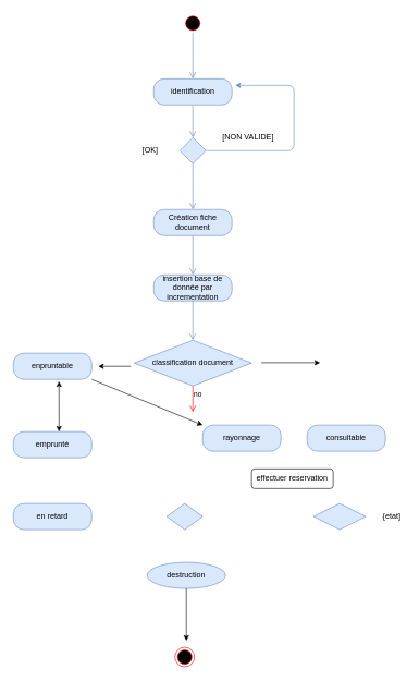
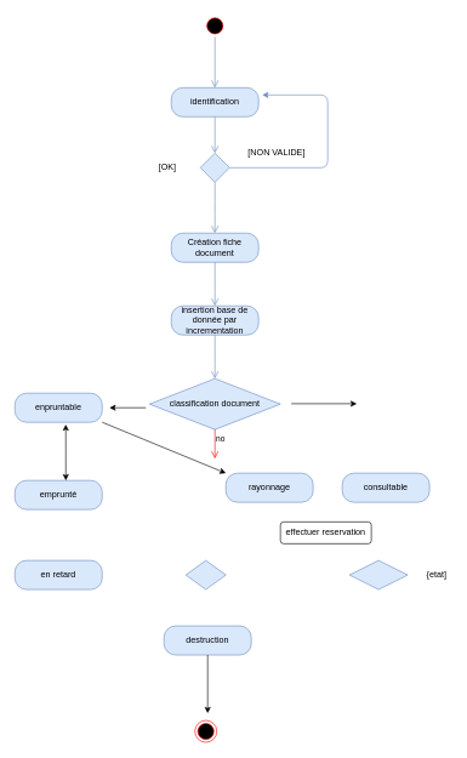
  <mxCell id="0" />
  <mxCell id="1" parent="0" />
  <mxCell id="2" value="" style="ellipse;html=1;shape=startState;fillColor=#000000;strokeColor=#ff0000;" parent="1" vertex="1"><mxGeometry x="280" y="20" width="30" height="30" as="geometry" /></mxCell>
  <mxCell id="3" value="" style="edgeStyle=orthogonalEdgeStyle;html=1;verticalAlign=bottom;endArrow=open;endSize=8;strokeColor=#6c8ebf;entryX=0.5;entryY=0;entryDx=0;entryDy=0;fillColor=#dae8fc;" parent="1" source="14" edge="1" target="16"><mxGeometry relative="1" as="geometry"><mxPoint x="295" y="200" as="targetPoint" /></mxGeometry></mxCell>
  <mxCell id="4" value="" style="edgeStyle=orthogonalEdgeStyle;html=1;verticalAlign=bottom;endArrow=open;endSize=8;strokeColor=#6c8ebf;entryX=0.5;entryY=0;entryDx=0;entryDy=0;fillColor=#dae8fc;" parent="1" source="16" edge="1"><mxGeometry relative="1" as="geometry"><mxPoint x="295" y="320" as="targetPoint" /></mxGeometry></mxCell>
  <mxCell id="5" value="Création fiche document" style="rounded=1;whiteSpace=wrap;html=1;arcSize=40;fillColor=#dae8fc;strokeColor=#6c8ebf;" parent="1" vertex="1"><mxGeometry x="235" y="320" width="120" height="40" as="geometry" /></mxCell>
  <mxCell id="6" value="" style="edgeStyle=orthogonalEdgeStyle;html=1;verticalAlign=bottom;endArrow=open;endSize=8;strokeColor=#6c8ebf;fillColor=#dae8fc;" parent="1" source="5" edge="1"><mxGeometry relative="1" as="geometry"><mxPoint x="295" y="420" as="targetPoint" /></mxGeometry></mxCell>
  <mxCell id="7" value="insertion base de donnée par incrementation" style="rounded=1;whiteSpace=wrap;html=1;arcSize=40;fillColor=#dae8fc;strokeColor=#6c8ebf;" parent="1" vertex="1"><mxGeometry x="235" y="420" width="120" height="40" as="geometry" /></mxCell>
  <mxCell id="8" value="" style="edgeStyle=orthogonalEdgeStyle;html=1;verticalAlign=bottom;endArrow=open;endSize=8;strokeColor=#6c8ebf;fillColor=#dae8fc;" parent="1" source="7" edge="1"><mxGeometry relative="1" as="geometry"><mxPoint x="295" y="520" as="targetPoint" /></mxGeometry></mxCell>
  <mxCell id="9" value="rayonnage" style="rounded=1;whiteSpace=wrap;html=1;arcSize=40;fillColor=#dae8fc;strokeColor=#6c8ebf;" parent="1" vertex="1"><mxGeometry x="310" y="650" width="120" height="40" as="geometry" /></mxCell>
  <mxCell id="10" value="" style="rhombus;whiteSpace=wrap;html=1;fillColor=#dae8fc;strokeColor=#6c8ebf;" parent="1" vertex="1"><mxGeometry x="480" y="770" width="80" height="40" as="geometry" /></mxCell>
  <mxCell id="11" value="" style="ellipse;html=1;shape=endState;fillColor=#000000;strokeColor=#ff0000;" parent="1" vertex="1"><mxGeometry x="267.5" y="990" width="30" height="30" as="geometry" /></mxCell>
  <mxCell id="12" value="classification document" style="rhombus;whiteSpace=wrap;html=1;fillColor=#dae8fc;strokeColor=#6c8ebf;" parent="1" vertex="1"><mxGeometry x="205" y="520" width="180" height="70" as="geometry" /></mxCell>
  <mxCell id="13" value="no" style="edgeStyle=orthogonalEdgeStyle;html=1;align=left;verticalAlign=top;endArrow=open;endSize=8;strokeColor=#ff0000;" parent="1" source="12" edge="1"><mxGeometry x="-1" relative="1" as="geometry"><mxPoint x="295" y="630" as="targetPoint" /></mxGeometry></mxCell>
  <mxCell id="14" value="identification" style="rounded=1;whiteSpace=wrap;html=1;arcSize=40;fillColor=#dae8fc;strokeColor=#6c8ebf;" parent="1" vertex="1"><mxGeometry x="235" y="120" width="120" height="40" as="geometry" /></mxCell>
  <mxCell id="15" value="" style="edgeStyle=orthogonalEdgeStyle;html=1;verticalAlign=bottom;endArrow=open;endSize=8;strokeColor=#6c8ebf;fillColor=#dae8fc;" edge="1" parent="1" source="2" target="14"><mxGeometry relative="1" as="geometry"><mxPoint x="295" y="200" as="targetPoint" /><mxPoint x="295" y="50" as="sourcePoint" /></mxGeometry></mxCell>
  <mxCell id="16" value="" style="rhombus;whiteSpace=wrap;html=1;fillColor=#dae8fc;strokeColor=#6c8ebf;" vertex="1" parent="1"><mxGeometry x="275" y="210" width="40" height="40" as="geometry" /></mxCell>
  <mxCell id="17" value="" style="edgeStyle=segmentEdgeStyle;endArrow=classic;html=1;fillColor=#dae8fc;strokeColor=#6c8ebf;" edge="1" parent="1" source="16"><mxGeometry width="50" height="50" relative="1" as="geometry"><mxPoint x="430" y="160" as="sourcePoint" /><mxPoint x="360" y="130" as="targetPoint" /><Array as="points"><mxPoint x="450" y="230" /><mxPoint x="450" y="130" /></Array></mxGeometry></mxCell>
  <mxCell id="18" value="[NON VALIDE]" style="text;html=1;strokeColor=none;fillColor=none;align=center;verticalAlign=middle;whiteSpace=wrap;rounded=0;" vertex="1" parent="1"><mxGeometry x="330" y="200" width="100" height="20" as="geometry" /></mxCell>
  <mxCell id="19" value="[OK]" style="text;html=1;strokeColor=none;fillColor=none;align=center;verticalAlign=middle;whiteSpace=wrap;rounded=0;" vertex="1" parent="1"><mxGeometry x="210" y="220" width="40" height="20" as="geometry" /></mxCell>
  <mxCell id="20" value="{etat]" style="text;html=1;strokeColor=none;fillColor=none;align=center;verticalAlign=middle;whiteSpace=wrap;rounded=0;" vertex="1" parent="1"><mxGeometry x="580" y="780" width="40" height="20" as="geometry" /></mxCell>
  <mxCell id="21" value="" style="endArrow=classic;html=1;" edge="1" parent="1"><mxGeometry width="50" height="50" relative="1" as="geometry"><mxPoint x="400" y="554.5" as="sourcePoint" /><mxPoint x="490" y="554.5" as="targetPoint" /></mxGeometry></mxCell>
  <mxCell id="22" value="" style="rhombus;whiteSpace=wrap;html=1;fillColor=#dae8fc;strokeColor=#6c8ebf;" vertex="1" parent="1"><mxGeometry x="255" y="770" width="55" height="40" as="geometry" /></mxCell>
  <mxCell id="23" value="effectuer reservation" style="rounded=1;whiteSpace=wrap;html=1;" vertex="1" parent="1"><mxGeometry x="385" y="717" width="125" height="30" as="geometry" /></mxCell>
- <mxCell id="24" value="destruction" style="ellipse;whiteSpace=wrap;html=1;arcSize=40;fillColor=#dae8fc;strokeColor=#6c8ebf;" vertex="1" parent="1"><mxGeometry x="225" y="860" width="120" height="40" as="geometry" /></mxCell>
+ <mxCell id="24" value="destruction" style="rounded=1;whiteSpace=wrap;html=1;arcSize=40;fillColor=#dae8fc;strokeColor=#6c8ebf;" vertex="1" parent="1"><mxGeometry x="225" y="860" width="120" height="40" as="geometry" /></mxCell>
  <mxCell id="25" value="en retard" style="rounded=1;whiteSpace=wrap;html=1;arcSize=40;fillColor=#dae8fc;strokeColor=#6c8ebf;" vertex="1" parent="1"><mxGeometry x="20" y="770" width="120" height="40" as="geometry" /></mxCell>
  <mxCell id="26" value="enpruntable" style="rounded=1;whiteSpace=wrap;html=1;arcSize=40;fillColor=#dae8fc;strokeColor=#6c8ebf;" vertex="1" parent="1"><mxGeometry x="20" y="540" width="120" height="40" as="geometry" /></mxCell>
  <mxCell id="27" value="consultable" style="rounded=1;whiteSpace=wrap;html=1;arcSize=40;fillColor=#dae8fc;strokeColor=#6c8ebf;" vertex="1" parent="1"><mxGeometry x="470" y="650" width="120" height="40" as="geometry" /></mxCell>
  <mxCell id="28" value="emprunté" style="rounded=1;whiteSpace=wrap;html=1;arcSize=40;fillColor=#dae8fc;strokeColor=#6c8ebf;" vertex="1" parent="1"><mxGeometry x="20" y="660" width="120" height="40" as="geometry" /></mxCell>
  <mxCell id="29" value="" style="endArrow=classic;startArrow=classic;html=1;entryX=0.583;entryY=1.075;entryDx=0;entryDy=0;entryPerimeter=0;" edge="1" parent="1" target="26"><mxGeometry width="50" height="50" relative="1" as="geometry"><mxPoint x="90" y="660" as="sourcePoint" /><mxPoint x="140" y="610" as="targetPoint" /></mxGeometry></mxCell>
  <mxCell id="30" value="" style="endArrow=classic;html=1;exitX=1;exitY=1;exitDx=0;exitDy=0;entryX=0;entryY=0;entryDx=0;entryDy=0;" edge="1" parent="1" source="26" target="9"><mxGeometry width="50" height="50" relative="1" as="geometry"><mxPoint x="180" y="690" as="sourcePoint" /><mxPoint x="230" y="640" as="targetPoint" /></mxGeometry></mxCell>
  <mxCell id="31" value="" style="endArrow=classic;html=1;" edge="1" parent="1"><mxGeometry width="50" height="50" relative="1" as="geometry"><mxPoint x="200" y="560" as="sourcePoint" /><mxPoint x="150" y="560" as="targetPoint" /></mxGeometry></mxCell>
  <mxCell id="32" value="" style="endArrow=classic;html=1;exitX=0.5;exitY=1;exitDx=0;exitDy=0;" edge="1" parent="1" source="24"><mxGeometry width="50" height="50" relative="1" as="geometry"><mxPoint x="270" y="950" as="sourcePoint" /><mxPoint x="285" y="980" as="targetPoint" /></mxGeometry></mxCell>
